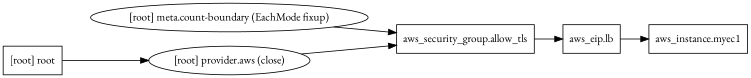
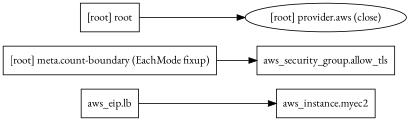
  digraph {
    compound=true
    fontname="EB Garamond"
    newrank=true
    rankdir=LR
    node [fontname="EB Garamond" shape=box]
    edge [fontname="EB Garamond"]
    n1 [label="aws_eip.lb"]
-   n2 [label="aws_instance.myec1"]
+   n2 [label="aws_instance.myec2"]
    n3 [label="aws_security_group.allow_tls"]
-   "[root] meta.count-boundary (EachMode fixup)" [shape=""]
+   "[root] meta.count-boundary (EachMode fixup)"
    "[root] provider.aws (close)" [shape=""]
    "[root] root"
    subgraph sub_1 {
      n1
      n2
      n3
      "[root] meta.count-boundary (EachMode fixup)"
      "[root] provider.aws (close)"
      "[root] root"
    }
    n1 -> n2
-   n3 -> n1
    "[root] meta.count-boundary (EachMode fixup)" -> n3
-   "[root] provider.aws (close)" -> n3
    "[root] root" -> "[root] provider.aws (close)"
  }
